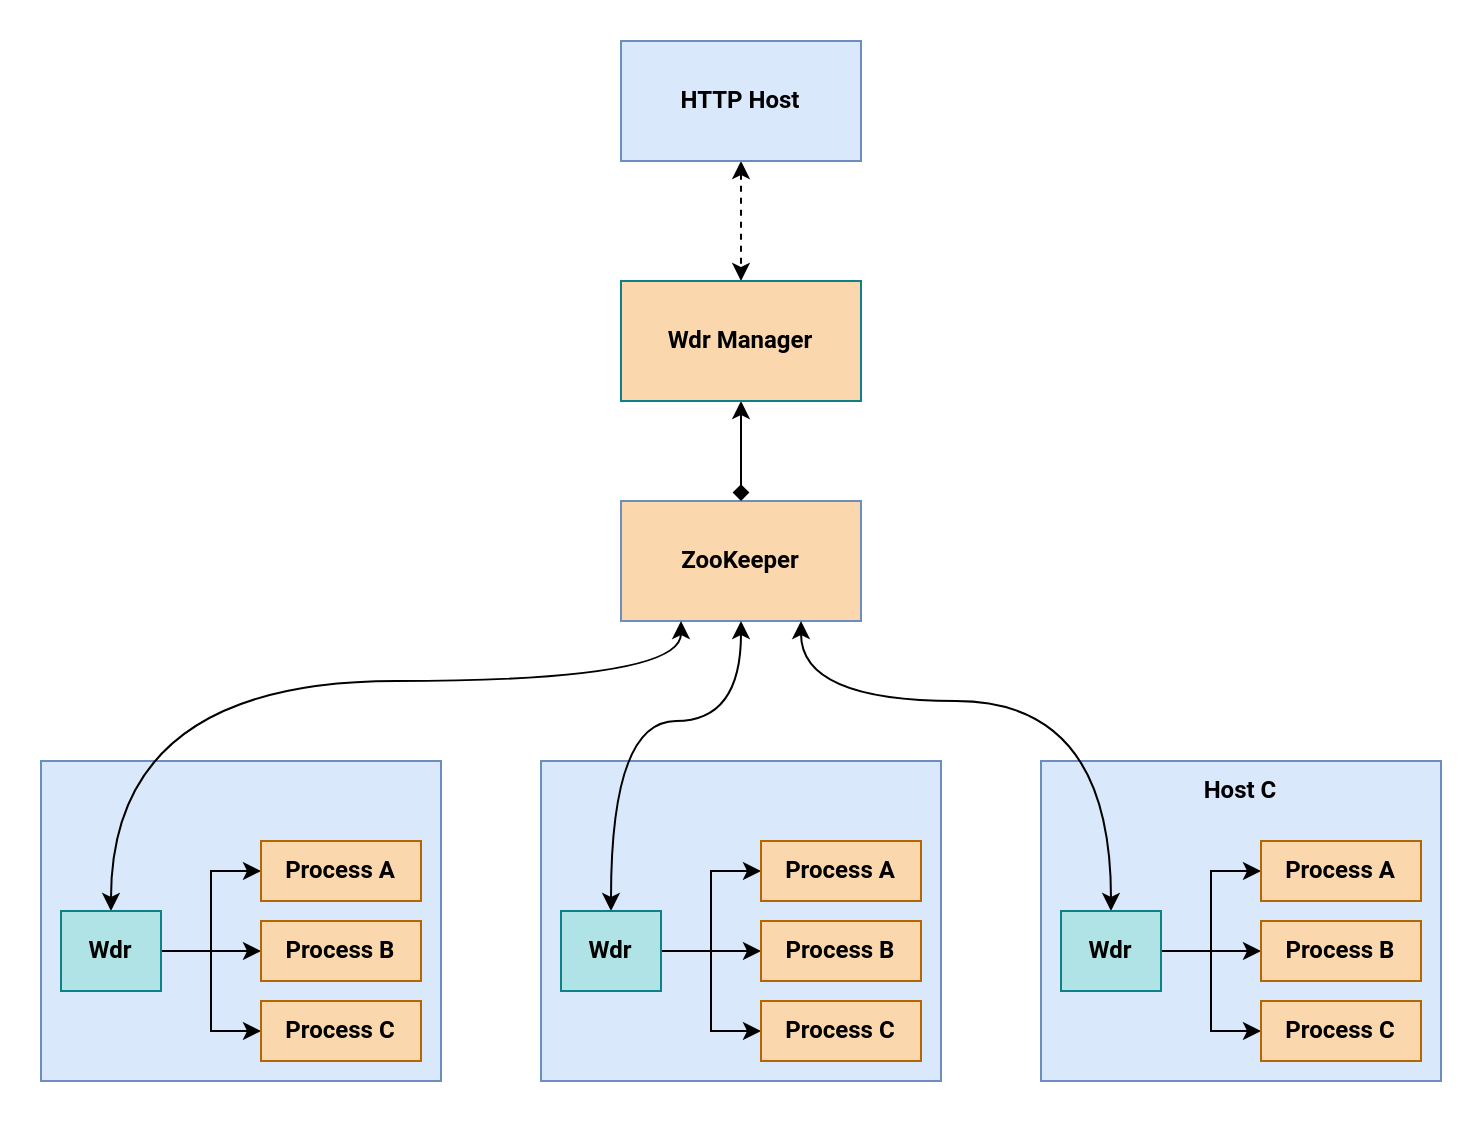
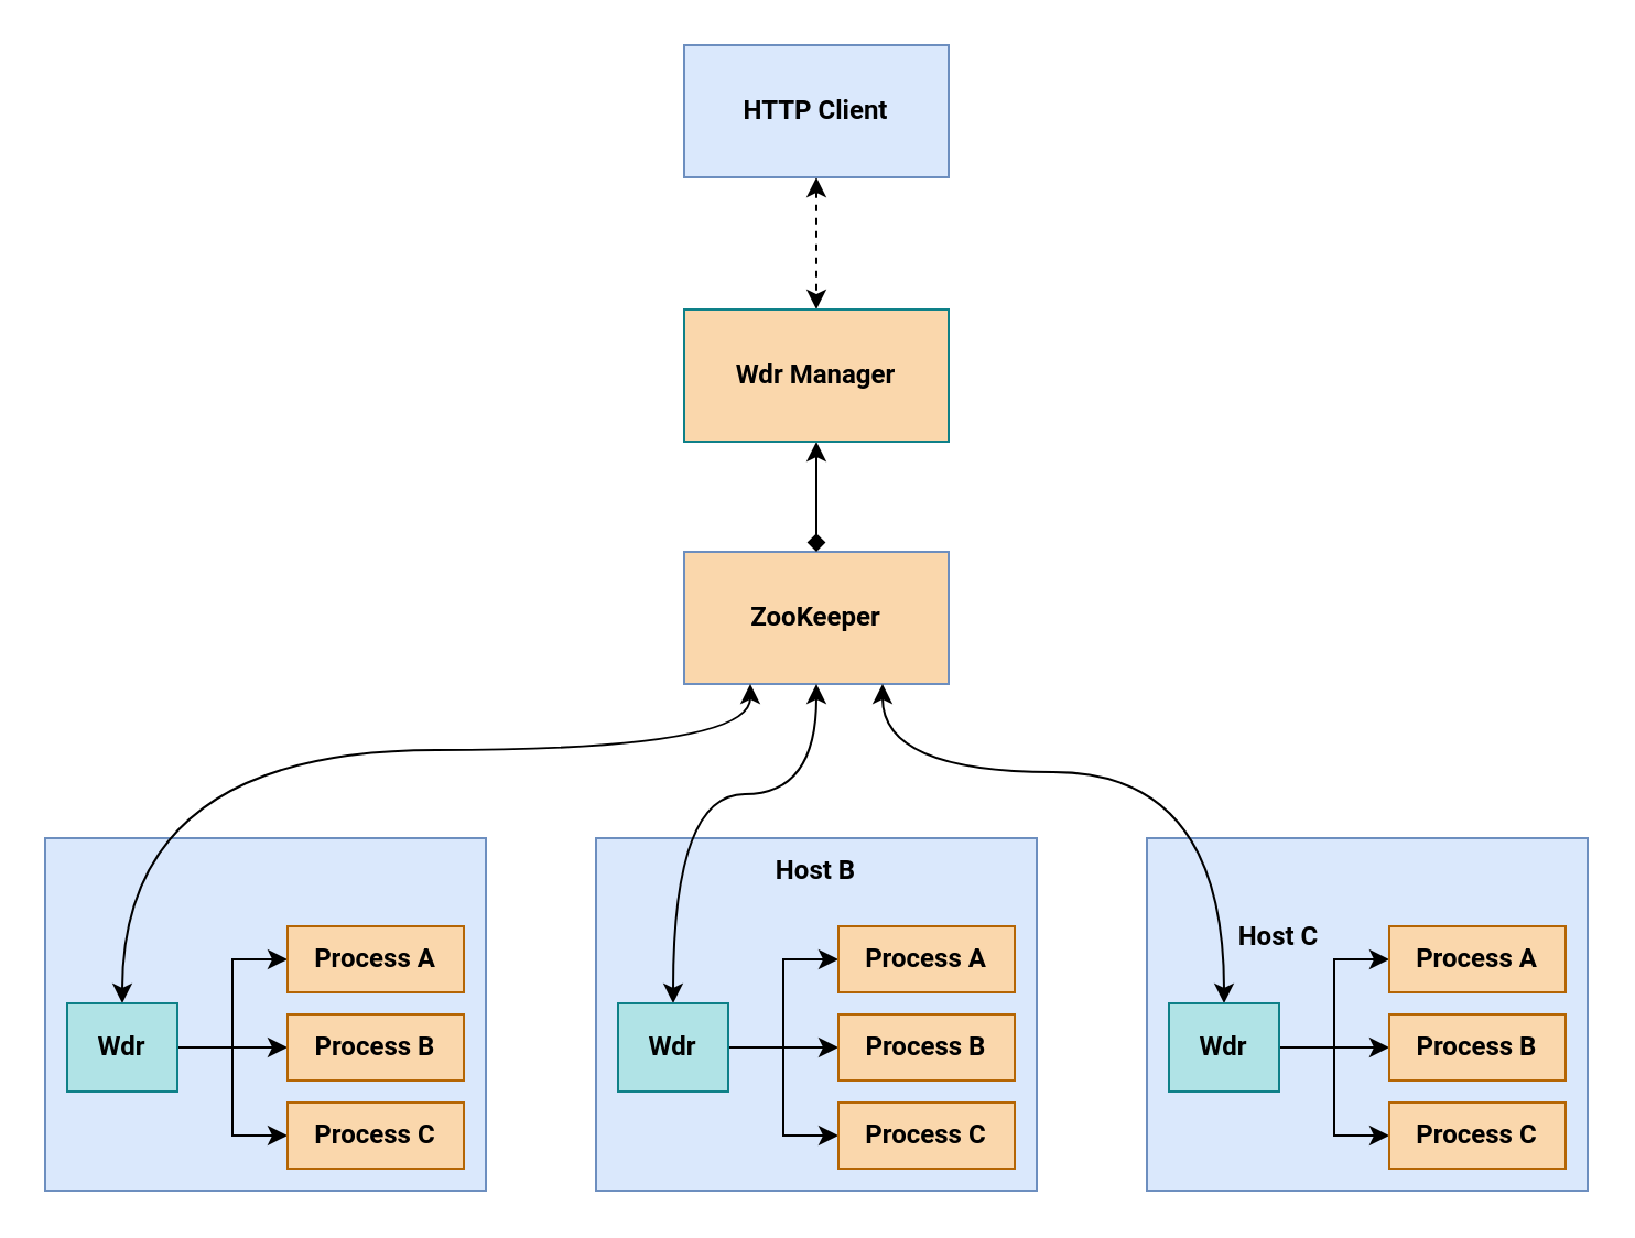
  <mxCell id="0" />
  <mxCell id="1" parent="0" />
  <mxCell id="2" style="edgeStyle=none;rounded=0;orthogonalLoop=1;jettySize=auto;html=1;startArrow=classic;startFill=1;dashed=1;" edge="1" parent="1" source="3" target="6"><mxGeometry relative="1" as="geometry" /></mxCell>
- <mxCell id="3" value="&lt;b&gt;&lt;font data-font-src=&quot;https://fonts.googleapis.com/css?family=Roboto&quot; face=&quot;Roboto&quot;&gt;HTTP Host&lt;/font&gt;&lt;/b&gt;" style="rounded=0;whiteSpace=wrap;html=1;fillColor=#dae8fc;strokeColor=#6c8ebf;" vertex="1" parent="1"><mxGeometry x="310" y="20" width="120" height="60" as="geometry" /></mxCell>
+ <mxCell id="3" value="&lt;b&gt;&lt;font data-font-src=&quot;https://fonts.googleapis.com/css?family=Roboto&quot; face=&quot;Roboto&quot;&gt;HTTP Client&lt;/font&gt;&lt;/b&gt;" style="rounded=0;whiteSpace=wrap;html=1;fillColor=#dae8fc;strokeColor=#6c8ebf;" vertex="1" parent="1"><mxGeometry x="310" y="20" width="120" height="60" as="geometry" /></mxCell>
  <mxCell id="4" value="&lt;font face=&quot;Roboto&quot; data-font-src=&quot;https://fonts.googleapis.com/css?family=Roboto&quot;&gt;&lt;b&gt;ZooKeeper&lt;/b&gt;&lt;/font&gt;" style="rounded=0;whiteSpace=wrap;html=1;fillColor=#fad7ac;strokeColor=#6c8ebf;" vertex="1" parent="1"><mxGeometry x="310" y="250" width="120" height="60" as="geometry" /></mxCell>
  <mxCell id="5" style="edgeStyle=none;rounded=0;orthogonalLoop=1;jettySize=auto;html=1;entryX=0.5;entryY=0;entryDx=0;entryDy=0;startArrow=classic;startFill=1;endArrow=diamond;" edge="1" parent="1" source="6" target="4"><mxGeometry relative="1" as="geometry" /></mxCell>
  <mxCell id="6" value="&lt;font face=&quot;Roboto&quot; data-font-src=&quot;https://fonts.googleapis.com/css?family=Roboto&quot;&gt;&lt;b&gt;Wdr Manager&lt;/b&gt;&lt;/font&gt;" style="rounded=0;whiteSpace=wrap;html=1;fillColor=#fad7ac;strokeColor=#0e8088;" vertex="1" parent="1"><mxGeometry x="310" y="140" width="120" height="60" as="geometry" /></mxCell>
  <mxCell id="7" value="" style="rounded=0;whiteSpace=wrap;html=1;fillColor=#dae8fc;strokeColor=#6c8ebf;align=center;" vertex="1" parent="1"><mxGeometry x="270" y="380" width="200" height="160" as="geometry" /></mxCell>
+ <mxCell id="8" value="&lt;b style=&quot;font-family: &amp;#34;roboto&amp;#34;&quot;&gt;Host B&lt;/b&gt;" style="text;html=1;strokeColor=none;fillColor=none;align=center;verticalAlign=middle;whiteSpace=wrap;rounded=0;" vertex="1" parent="1"><mxGeometry x="335" y="380" width="70" height="30" as="geometry" /></mxCell>
  <mxCell id="9" style="edgeStyle=orthogonalEdgeStyle;rounded=0;orthogonalLoop=1;jettySize=auto;html=1;entryX=0;entryY=0.5;entryDx=0;entryDy=0;startArrow=none;startFill=0;" edge="1" parent="1" source="13" target="14"><mxGeometry relative="1" as="geometry" /></mxCell>
  <mxCell id="10" style="edgeStyle=orthogonalEdgeStyle;rounded=0;orthogonalLoop=1;jettySize=auto;html=1;entryX=0;entryY=0.5;entryDx=0;entryDy=0;startArrow=none;startFill=0;" edge="1" parent="1" source="13" target="15"><mxGeometry relative="1" as="geometry" /></mxCell>
  <mxCell id="11" style="edgeStyle=orthogonalEdgeStyle;rounded=0;orthogonalLoop=1;jettySize=auto;html=1;entryX=0;entryY=0.5;entryDx=0;entryDy=0;startArrow=none;startFill=0;" edge="1" parent="1" source="13" target="16"><mxGeometry relative="1" as="geometry" /></mxCell>
  <mxCell id="12" style="edgeStyle=orthogonalEdgeStyle;curved=1;rounded=0;orthogonalLoop=1;jettySize=auto;html=1;entryX=0.5;entryY=1;entryDx=0;entryDy=0;startArrow=classic;startFill=1;" edge="1" parent="1" source="13" target="4"><mxGeometry relative="1" as="geometry"><Array as="points"><mxPoint x="305" y="360" /><mxPoint x="370" y="360" /></Array></mxGeometry></mxCell>
  <mxCell id="13" value="&lt;font face=&quot;Roboto&quot; data-font-src=&quot;https://fonts.googleapis.com/css?family=Roboto&quot;&gt;&lt;b&gt;Wdr&lt;/b&gt;&lt;/font&gt;" style="rounded=0;whiteSpace=wrap;html=1;fillColor=#b0e3e6;strokeColor=#0e8088;" vertex="1" parent="1"><mxGeometry x="280" y="455" width="50" height="40" as="geometry" /></mxCell>
  <mxCell id="14" value="&lt;font face=&quot;Roboto&quot; data-font-src=&quot;https://fonts.googleapis.com/css?family=Roboto&quot;&gt;&lt;b&gt;Process A&lt;/b&gt;&lt;/font&gt;" style="rounded=0;whiteSpace=wrap;html=1;fillColor=#fad7ac;strokeColor=#b46504;" vertex="1" parent="1"><mxGeometry x="380" y="420" width="80" height="30" as="geometry" /></mxCell>
  <mxCell id="15" value="&lt;font face=&quot;Roboto&quot; data-font-src=&quot;https://fonts.googleapis.com/css?family=Roboto&quot;&gt;&lt;b&gt;Process B&lt;/b&gt;&lt;/font&gt;" style="rounded=0;whiteSpace=wrap;html=1;fillColor=#fad7ac;strokeColor=#b46504;" vertex="1" parent="1"><mxGeometry x="380" y="460" width="80" height="30" as="geometry" /></mxCell>
  <mxCell id="16" value="&lt;font face=&quot;Roboto&quot; data-font-src=&quot;https://fonts.googleapis.com/css?family=Roboto&quot;&gt;&lt;b&gt;Process C&lt;/b&gt;&lt;/font&gt;" style="rounded=0;whiteSpace=wrap;html=1;fillColor=#fad7ac;strokeColor=#b46504;" vertex="1" parent="1"><mxGeometry x="380" y="500" width="80" height="30" as="geometry" /></mxCell>
  <mxCell id="17" value="" style="rounded=0;whiteSpace=wrap;html=1;fillColor=#dae8fc;strokeColor=#6c8ebf;align=center;" vertex="1" parent="1"><mxGeometry x="20" y="380" width="200" height="160" as="geometry" /></mxCell>
  <mxCell id="18" style="edgeStyle=orthogonalEdgeStyle;rounded=0;orthogonalLoop=1;jettySize=auto;html=1;entryX=0;entryY=0.5;entryDx=0;entryDy=0;startArrow=none;startFill=0;" edge="1" parent="1" source="22" target="23"><mxGeometry relative="1" as="geometry" /></mxCell>
  <mxCell id="19" style="edgeStyle=orthogonalEdgeStyle;rounded=0;orthogonalLoop=1;jettySize=auto;html=1;entryX=0;entryY=0.5;entryDx=0;entryDy=0;startArrow=none;startFill=0;" edge="1" parent="1" source="22" target="24"><mxGeometry relative="1" as="geometry" /></mxCell>
  <mxCell id="20" style="edgeStyle=orthogonalEdgeStyle;rounded=0;orthogonalLoop=1;jettySize=auto;html=1;entryX=0;entryY=0.5;entryDx=0;entryDy=0;startArrow=none;startFill=0;" edge="1" parent="1" source="22" target="25"><mxGeometry relative="1" as="geometry" /></mxCell>
  <mxCell id="21" style="rounded=0;orthogonalLoop=1;jettySize=auto;html=1;entryX=0.25;entryY=1;entryDx=0;entryDy=0;startArrow=classic;startFill=1;edgeStyle=orthogonalEdgeStyle;curved=1;" edge="1" parent="1" source="22" target="4"><mxGeometry relative="1" as="geometry"><Array as="points"><mxPoint x="55" y="340" /><mxPoint x="340" y="340" /></Array></mxGeometry></mxCell>
  <mxCell id="22" value="&lt;font face=&quot;Roboto&quot; data-font-src=&quot;https://fonts.googleapis.com/css?family=Roboto&quot;&gt;&lt;b&gt;Wdr&lt;/b&gt;&lt;/font&gt;" style="rounded=0;whiteSpace=wrap;html=1;fillColor=#b0e3e6;strokeColor=#0e8088;" vertex="1" parent="1"><mxGeometry x="30" y="455" width="50" height="40" as="geometry" /></mxCell>
  <mxCell id="23" value="&lt;font face=&quot;Roboto&quot; data-font-src=&quot;https://fonts.googleapis.com/css?family=Roboto&quot;&gt;&lt;b&gt;Process A&lt;/b&gt;&lt;/font&gt;" style="rounded=0;whiteSpace=wrap;html=1;fillColor=#fad7ac;strokeColor=#b46504;" vertex="1" parent="1"><mxGeometry x="130" y="420" width="80" height="30" as="geometry" /></mxCell>
  <mxCell id="24" value="&lt;font face=&quot;Roboto&quot; data-font-src=&quot;https://fonts.googleapis.com/css?family=Roboto&quot;&gt;&lt;b&gt;Process B&lt;/b&gt;&lt;/font&gt;" style="rounded=0;whiteSpace=wrap;html=1;fillColor=#fad7ac;strokeColor=#b46504;" vertex="1" parent="1"><mxGeometry x="130" y="460" width="80" height="30" as="geometry" /></mxCell>
  <mxCell id="25" value="&lt;font face=&quot;Roboto&quot; data-font-src=&quot;https://fonts.googleapis.com/css?family=Roboto&quot;&gt;&lt;b&gt;Process C&lt;/b&gt;&lt;/font&gt;" style="rounded=0;whiteSpace=wrap;html=1;fillColor=#fad7ac;strokeColor=#b46504;" vertex="1" parent="1"><mxGeometry x="130" y="500" width="80" height="30" as="geometry" /></mxCell>
  <mxCell id="26" value="" style="rounded=0;whiteSpace=wrap;html=1;fillColor=#dae8fc;strokeColor=#6c8ebf;align=center;" vertex="1" parent="1"><mxGeometry x="520" y="380" width="200" height="160" as="geometry" /></mxCell>
- <mxCell id="27" value="&lt;b style=&quot;font-family: &amp;#34;roboto&amp;#34;&quot;&gt;Host C&lt;/b&gt;" style="text;html=1;strokeColor=none;fillColor=none;align=center;verticalAlign=middle;whiteSpace=wrap;rounded=0;" vertex="1" parent="1"><mxGeometry x="585" y="380" width="70" height="30" as="geometry" /></mxCell>
+ <mxCell id="27" value="&lt;b style=&quot;font-family: &amp;#34;roboto&amp;#34;&quot;&gt;Host C&lt;/b&gt;" style="text;html=1;strokeColor=none;fillColor=none;align=center;verticalAlign=middle;whiteSpace=wrap;rounded=0;" vertex="1" parent="1"><mxGeometry x="545" y="410" width="70" height="30" as="geometry" /></mxCell>
  <mxCell id="28" style="edgeStyle=orthogonalEdgeStyle;rounded=0;orthogonalLoop=1;jettySize=auto;html=1;entryX=0;entryY=0.5;entryDx=0;entryDy=0;startArrow=none;startFill=0;" edge="1" parent="1" source="32" target="33"><mxGeometry relative="1" as="geometry" /></mxCell>
  <mxCell id="29" style="edgeStyle=orthogonalEdgeStyle;rounded=0;orthogonalLoop=1;jettySize=auto;html=1;entryX=0;entryY=0.5;entryDx=0;entryDy=0;startArrow=none;startFill=0;" edge="1" parent="1" source="32" target="34"><mxGeometry relative="1" as="geometry" /></mxCell>
  <mxCell id="30" style="edgeStyle=orthogonalEdgeStyle;rounded=0;orthogonalLoop=1;jettySize=auto;html=1;entryX=0;entryY=0.5;entryDx=0;entryDy=0;startArrow=none;startFill=0;" edge="1" parent="1" source="32" target="35"><mxGeometry relative="1" as="geometry" /></mxCell>
  <mxCell id="31" style="edgeStyle=orthogonalEdgeStyle;curved=1;rounded=0;orthogonalLoop=1;jettySize=auto;html=1;exitX=0.5;exitY=0;exitDx=0;exitDy=0;entryX=0.75;entryY=1;entryDx=0;entryDy=0;startArrow=classic;startFill=1;" edge="1" parent="1" source="32" target="4"><mxGeometry relative="1" as="geometry"><Array as="points"><mxPoint x="555" y="350" /><mxPoint x="400" y="350" /></Array></mxGeometry></mxCell>
  <mxCell id="32" value="&lt;font face=&quot;Roboto&quot; data-font-src=&quot;https://fonts.googleapis.com/css?family=Roboto&quot;&gt;&lt;b&gt;Wdr&lt;/b&gt;&lt;/font&gt;" style="rounded=0;whiteSpace=wrap;html=1;fillColor=#b0e3e6;strokeColor=#0e8088;" vertex="1" parent="1"><mxGeometry x="530" y="455" width="50" height="40" as="geometry" /></mxCell>
  <mxCell id="33" value="&lt;font face=&quot;Roboto&quot; data-font-src=&quot;https://fonts.googleapis.com/css?family=Roboto&quot;&gt;&lt;b&gt;Process A&lt;/b&gt;&lt;/font&gt;" style="rounded=0;whiteSpace=wrap;html=1;fillColor=#fad7ac;strokeColor=#b46504;" vertex="1" parent="1"><mxGeometry x="630" y="420" width="80" height="30" as="geometry" /></mxCell>
  <mxCell id="34" value="&lt;font face=&quot;Roboto&quot; data-font-src=&quot;https://fonts.googleapis.com/css?family=Roboto&quot;&gt;&lt;b&gt;Process B&lt;/b&gt;&lt;/font&gt;" style="rounded=0;whiteSpace=wrap;html=1;fillColor=#fad7ac;strokeColor=#b46504;" vertex="1" parent="1"><mxGeometry x="630" y="460" width="80" height="30" as="geometry" /></mxCell>
  <mxCell id="35" value="&lt;font face=&quot;Roboto&quot; data-font-src=&quot;https://fonts.googleapis.com/css?family=Roboto&quot;&gt;&lt;b&gt;Process C&lt;/b&gt;&lt;/font&gt;" style="rounded=0;whiteSpace=wrap;html=1;fillColor=#fad7ac;strokeColor=#b46504;" vertex="1" parent="1"><mxGeometry x="630" y="500" width="80" height="30" as="geometry" /></mxCell>
